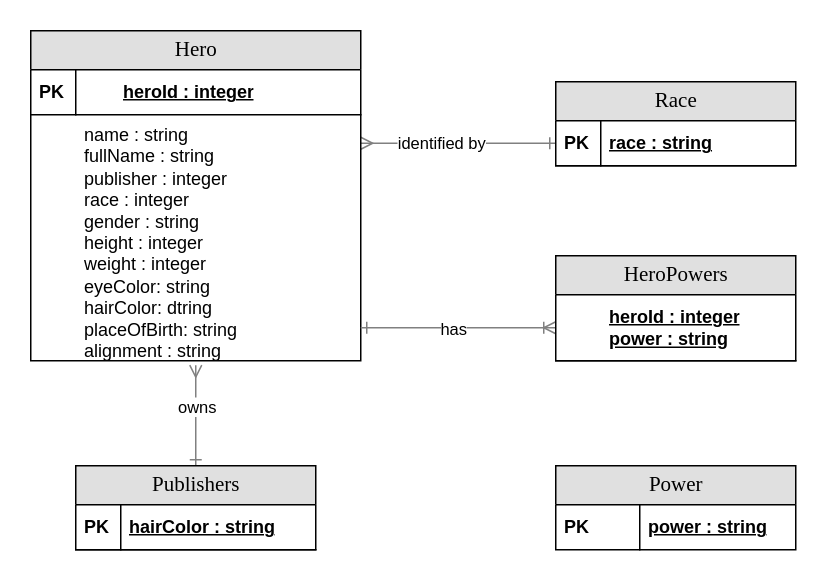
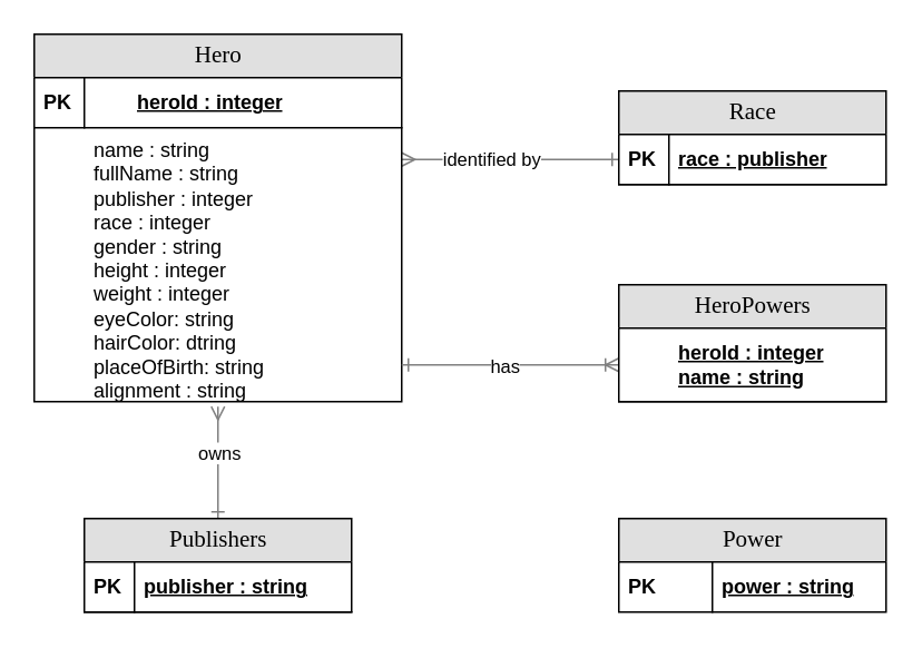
  <mxCell id="0" />
  <mxCell id="1" parent="0" />
  <mxCell id="2" value="" style="edgeStyle=orthogonalEdgeStyle;html=1;endArrow=ERmany;startArrow=ERone;labelBackgroundColor=none;fontFamily=Verdana;fontSize=14;endFill=0;startFill=0;exitX=0;exitY=0.5;exitDx=0;exitDy=0;shadow=0;strokeColor=#808080;" parent="1" source="15" target="7" edge="1"><mxGeometry width="100" height="100" relative="1" as="geometry"><mxPoint x="422" y="131" as="sourcePoint" /><mxPoint x="240" y="131" as="targetPoint" /><Array as="points"><mxPoint x="280" y="95" /><mxPoint x="280" y="95" /></Array></mxGeometry></mxCell>
  <mxCell id="3" value="identified by" style="edgeLabel;html=1;align=center;verticalAlign=middle;resizable=0;points=[];" vertex="1" connectable="0" parent="2"><mxGeometry x="0.187" y="-1" relative="1" as="geometry"><mxPoint as="offset" /></mxGeometry></mxCell>
  <mxCell id="4" value="Hero" style="swimlane;html=1;fontStyle=0;childLayout=stackLayout;horizontal=1;startSize=26;fillColor=#e0e0e0;horizontalStack=0;resizeParent=1;resizeLast=0;collapsible=1;marginBottom=0;swimlaneFillColor=#ffffff;align=center;rounded=0;shadow=0;comic=0;labelBackgroundColor=none;strokeWidth=1;fontFamily=Verdana;fontSize=14" parent="1" vertex="1"><mxGeometry x="20" y="20" width="220" height="220" as="geometry" /></mxCell>
  <mxCell id="5" value="heroId : integer" style="shape=partialRectangle;top=0;left=0;right=0;bottom=1;html=1;align=left;verticalAlign=middle;fillColor=none;spacingLeft=60;spacingRight=4;whiteSpace=wrap;overflow=hidden;rotatable=0;points=[[0,0.5],[1,0.5]];portConstraint=eastwest;dropTarget=0;fontStyle=5;" parent="4" vertex="1"><mxGeometry y="26" width="220" height="30" as="geometry" /></mxCell>
  <mxCell id="6" value="PK" style="shape=partialRectangle;fontStyle=1;top=0;left=0;bottom=0;html=1;fillColor=none;align=left;verticalAlign=middle;spacingLeft=4;spacingRight=4;whiteSpace=wrap;overflow=hidden;rotatable=0;points=[];portConstraint=eastwest;part=1;" parent="5" vertex="1" connectable="0"><mxGeometry width="30" height="30" as="geometry" /></mxCell>
  <mxCell id="7" value="name : string&lt;br&gt;fullName : string&lt;br&gt;publisher : integer&lt;br&gt;race : integer&lt;br&gt;gender : string&lt;br&gt;height : integer&lt;br&gt;weight : integer&lt;br&gt;eyeColor: string&lt;br&gt;hairColor: dtring&lt;br&gt;placeOfBirth: string&lt;br&gt;alignment : string" style="shape=partialRectangle;top=0;left=0;right=0;bottom=0;html=1;align=left;verticalAlign=top;fillColor=none;spacingLeft=34;spacingRight=4;whiteSpace=wrap;overflow=hidden;rotatable=0;points=[[0,0.5],[1,0.5]];portConstraint=eastwest;dropTarget=0;" parent="4" vertex="1"><mxGeometry y="56" width="220" height="164" as="geometry" /></mxCell>
  <mxCell id="8" style="edgeStyle=orthogonalEdgeStyle;rounded=0;orthogonalLoop=1;jettySize=auto;html=1;endArrow=ERone;endFill=0;startArrow=ERoneToMany;startFill=0;shadow=0;strokeColor=#808080;" edge="1" parent="1" source="13"><mxGeometry relative="1" as="geometry"><mxPoint x="240" y="218" as="targetPoint" /><Array as="points"><mxPoint x="360" y="218" /><mxPoint x="360" y="218" /></Array></mxGeometry></mxCell>
  <mxCell id="9" value="has" style="edgeLabel;html=1;align=center;verticalAlign=middle;resizable=0;points=[];" vertex="1" connectable="0" parent="8"><mxGeometry x="0.061" y="2" relative="1" as="geometry"><mxPoint y="-2" as="offset" /></mxGeometry></mxCell>
  <mxCell id="10" style="edgeStyle=orthogonalEdgeStyle;rounded=0;orthogonalLoop=1;jettySize=auto;html=1;startArrow=ERone;startFill=0;endArrow=ERmany;endFill=0;entryX=0.5;entryY=1.018;entryDx=0;entryDy=0;entryPerimeter=0;strokeColor=#808080;" edge="1" parent="1" source="20" target="7"><mxGeometry relative="1" as="geometry"><mxPoint x="18" y="90" as="targetPoint" /><Array as="points"><mxPoint x="130" y="270" /><mxPoint x="130" y="270" /></Array></mxGeometry></mxCell>
  <mxCell id="11" value="owns" style="edgeLabel;html=1;align=center;verticalAlign=middle;resizable=0;points=[];" vertex="1" connectable="0" parent="10"><mxGeometry x="-0.377" y="-2" relative="1" as="geometry"><mxPoint x="-2" y="-19" as="offset" /></mxGeometry></mxCell>
  <mxCell id="12" value="HeroPowers" style="swimlane;html=1;fontStyle=0;childLayout=stackLayout;horizontal=1;startSize=26;fillColor=#e0e0e0;horizontalStack=0;resizeParent=1;resizeLast=0;collapsible=1;marginBottom=0;swimlaneFillColor=#ffffff;align=center;rounded=0;shadow=0;comic=0;labelBackgroundColor=none;strokeWidth=1;fontFamily=Verdana;fontSize=14" parent="1" vertex="1"><mxGeometry x="370" y="170" width="160" height="70" as="geometry" /></mxCell>
- <mxCell id="13" value="heroId : integer&lt;br&gt;power : string" style="shape=partialRectangle;top=0;left=0;right=0;bottom=1;html=1;align=left;verticalAlign=middle;fillColor=none;spacingLeft=34;spacingRight=4;whiteSpace=wrap;overflow=hidden;rotatable=0;points=[[0,0.5],[1,0.5]];portConstraint=eastwest;dropTarget=0;fontStyle=5;" parent="12" vertex="1"><mxGeometry y="26" width="160" height="44" as="geometry" /></mxCell>
+ <mxCell id="13" value="heroId : integer&lt;br&gt;name : string" style="shape=partialRectangle;top=0;left=0;right=0;bottom=1;html=1;align=left;verticalAlign=middle;fillColor=none;spacingLeft=34;spacingRight=4;whiteSpace=wrap;overflow=hidden;rotatable=0;points=[[0,0.5],[1,0.5]];portConstraint=eastwest;dropTarget=0;fontStyle=5;" parent="12" vertex="1"><mxGeometry y="26" width="160" height="44" as="geometry" /></mxCell>
  <mxCell id="14" value="Race" style="swimlane;html=1;fontStyle=0;childLayout=stackLayout;horizontal=1;startSize=26;fillColor=#e0e0e0;horizontalStack=0;resizeParent=1;resizeLast=0;collapsible=1;marginBottom=0;swimlaneFillColor=#ffffff;align=center;rounded=0;shadow=0;comic=0;labelBackgroundColor=none;strokeWidth=1;fontFamily=Verdana;fontSize=14;swimlaneLine=1;" parent="1" vertex="1"><mxGeometry x="370" y="54" width="160" height="56" as="geometry" /></mxCell>
- <mxCell id="15" value="race : string" style="shape=partialRectangle;top=0;left=0;right=0;bottom=1;html=1;align=left;verticalAlign=middle;fillColor=none;spacingLeft=34;spacingRight=4;whiteSpace=wrap;overflow=hidden;rotatable=0;points=[[0,0.5],[1,0.5]];portConstraint=eastwest;dropTarget=0;fontStyle=5;" parent="14" vertex="1"><mxGeometry y="26" width="160" height="30" as="geometry" /></mxCell>
+ <mxCell id="15" value="race : publisher" style="shape=partialRectangle;top=0;left=0;right=0;bottom=1;html=1;align=left;verticalAlign=middle;fillColor=none;spacingLeft=34;spacingRight=4;whiteSpace=wrap;overflow=hidden;rotatable=0;points=[[0,0.5],[1,0.5]];portConstraint=eastwest;dropTarget=0;fontStyle=5;" parent="14" vertex="1"><mxGeometry y="26" width="160" height="30" as="geometry" /></mxCell>
  <mxCell id="16" value="&lt;b&gt;PK&lt;/b&gt;" style="shape=partialRectangle;top=0;left=0;bottom=0;html=1;fillColor=none;align=left;verticalAlign=middle;spacingLeft=4;spacingRight=4;whiteSpace=wrap;overflow=hidden;rotatable=0;points=[];portConstraint=eastwest;part=1;" parent="15" vertex="1" connectable="0"><mxGeometry width="30" height="30" as="geometry" /></mxCell>
  <mxCell id="17" value="Power" style="swimlane;html=1;fontStyle=0;childLayout=stackLayout;horizontal=1;startSize=26;fillColor=#e0e0e0;horizontalStack=0;resizeParent=1;resizeLast=0;collapsible=1;marginBottom=0;swimlaneFillColor=#ffffff;align=center;rounded=0;shadow=0;comic=0;labelBackgroundColor=none;strokeWidth=1;fontFamily=Verdana;fontSize=14" parent="1" vertex="1"><mxGeometry x="370" y="310" width="160" height="56" as="geometry" /></mxCell>
  <mxCell id="18" value="power : string" style="shape=partialRectangle;top=0;left=0;right=0;bottom=0;html=1;align=left;verticalAlign=middle;fillColor=none;spacingLeft=60;spacingRight=4;whiteSpace=wrap;overflow=hidden;rotatable=0;points=[[0,0.5],[1,0.5]];portConstraint=eastwest;dropTarget=0;fontStyle=5;" parent="17" vertex="1"><mxGeometry y="26" width="160" height="30" as="geometry" /></mxCell>
  <mxCell id="19" value="PK" style="shape=partialRectangle;fontStyle=1;top=0;left=0;bottom=0;html=1;fillColor=none;align=left;verticalAlign=middle;spacingLeft=4;spacingRight=4;whiteSpace=wrap;overflow=hidden;rotatable=0;points=[];portConstraint=eastwest;part=1;" parent="18" vertex="1" connectable="0"><mxGeometry width="56" height="30" as="geometry" /></mxCell>
  <mxCell id="20" value="Publishers" style="swimlane;html=1;fontStyle=0;childLayout=stackLayout;horizontal=1;startSize=26;fillColor=#e0e0e0;horizontalStack=0;resizeParent=1;resizeLast=0;collapsible=1;marginBottom=0;swimlaneFillColor=#ffffff;align=center;rounded=0;shadow=0;comic=0;labelBackgroundColor=none;strokeWidth=1;fontFamily=Verdana;fontSize=14" parent="1" vertex="1"><mxGeometry x="50" y="310" width="160" height="56" as="geometry" /></mxCell>
- <mxCell id="21" value="hairColor : string" style="shape=partialRectangle;top=0;left=0;right=0;bottom=1;html=1;align=left;verticalAlign=middle;fillColor=none;spacingLeft=34;spacingRight=4;whiteSpace=wrap;overflow=hidden;rotatable=0;points=[[0,0.5],[1,0.5]];portConstraint=eastwest;dropTarget=0;fontStyle=5;" parent="20" vertex="1"><mxGeometry y="26" width="160" height="30" as="geometry" /></mxCell>
+ <mxCell id="21" value="publisher : string" style="shape=partialRectangle;top=0;left=0;right=0;bottom=1;html=1;align=left;verticalAlign=middle;fillColor=none;spacingLeft=34;spacingRight=4;whiteSpace=wrap;overflow=hidden;rotatable=0;points=[[0,0.5],[1,0.5]];portConstraint=eastwest;dropTarget=0;fontStyle=5;" parent="20" vertex="1"><mxGeometry y="26" width="160" height="30" as="geometry" /></mxCell>
  <mxCell id="22" value="&lt;b&gt;PK&lt;/b&gt;" style="shape=partialRectangle;top=0;left=0;bottom=0;html=1;fillColor=none;align=left;verticalAlign=middle;spacingLeft=4;spacingRight=4;whiteSpace=wrap;overflow=hidden;rotatable=0;points=[];portConstraint=eastwest;part=1;" parent="21" vertex="1" connectable="0"><mxGeometry width="30" height="30" as="geometry" /></mxCell>
